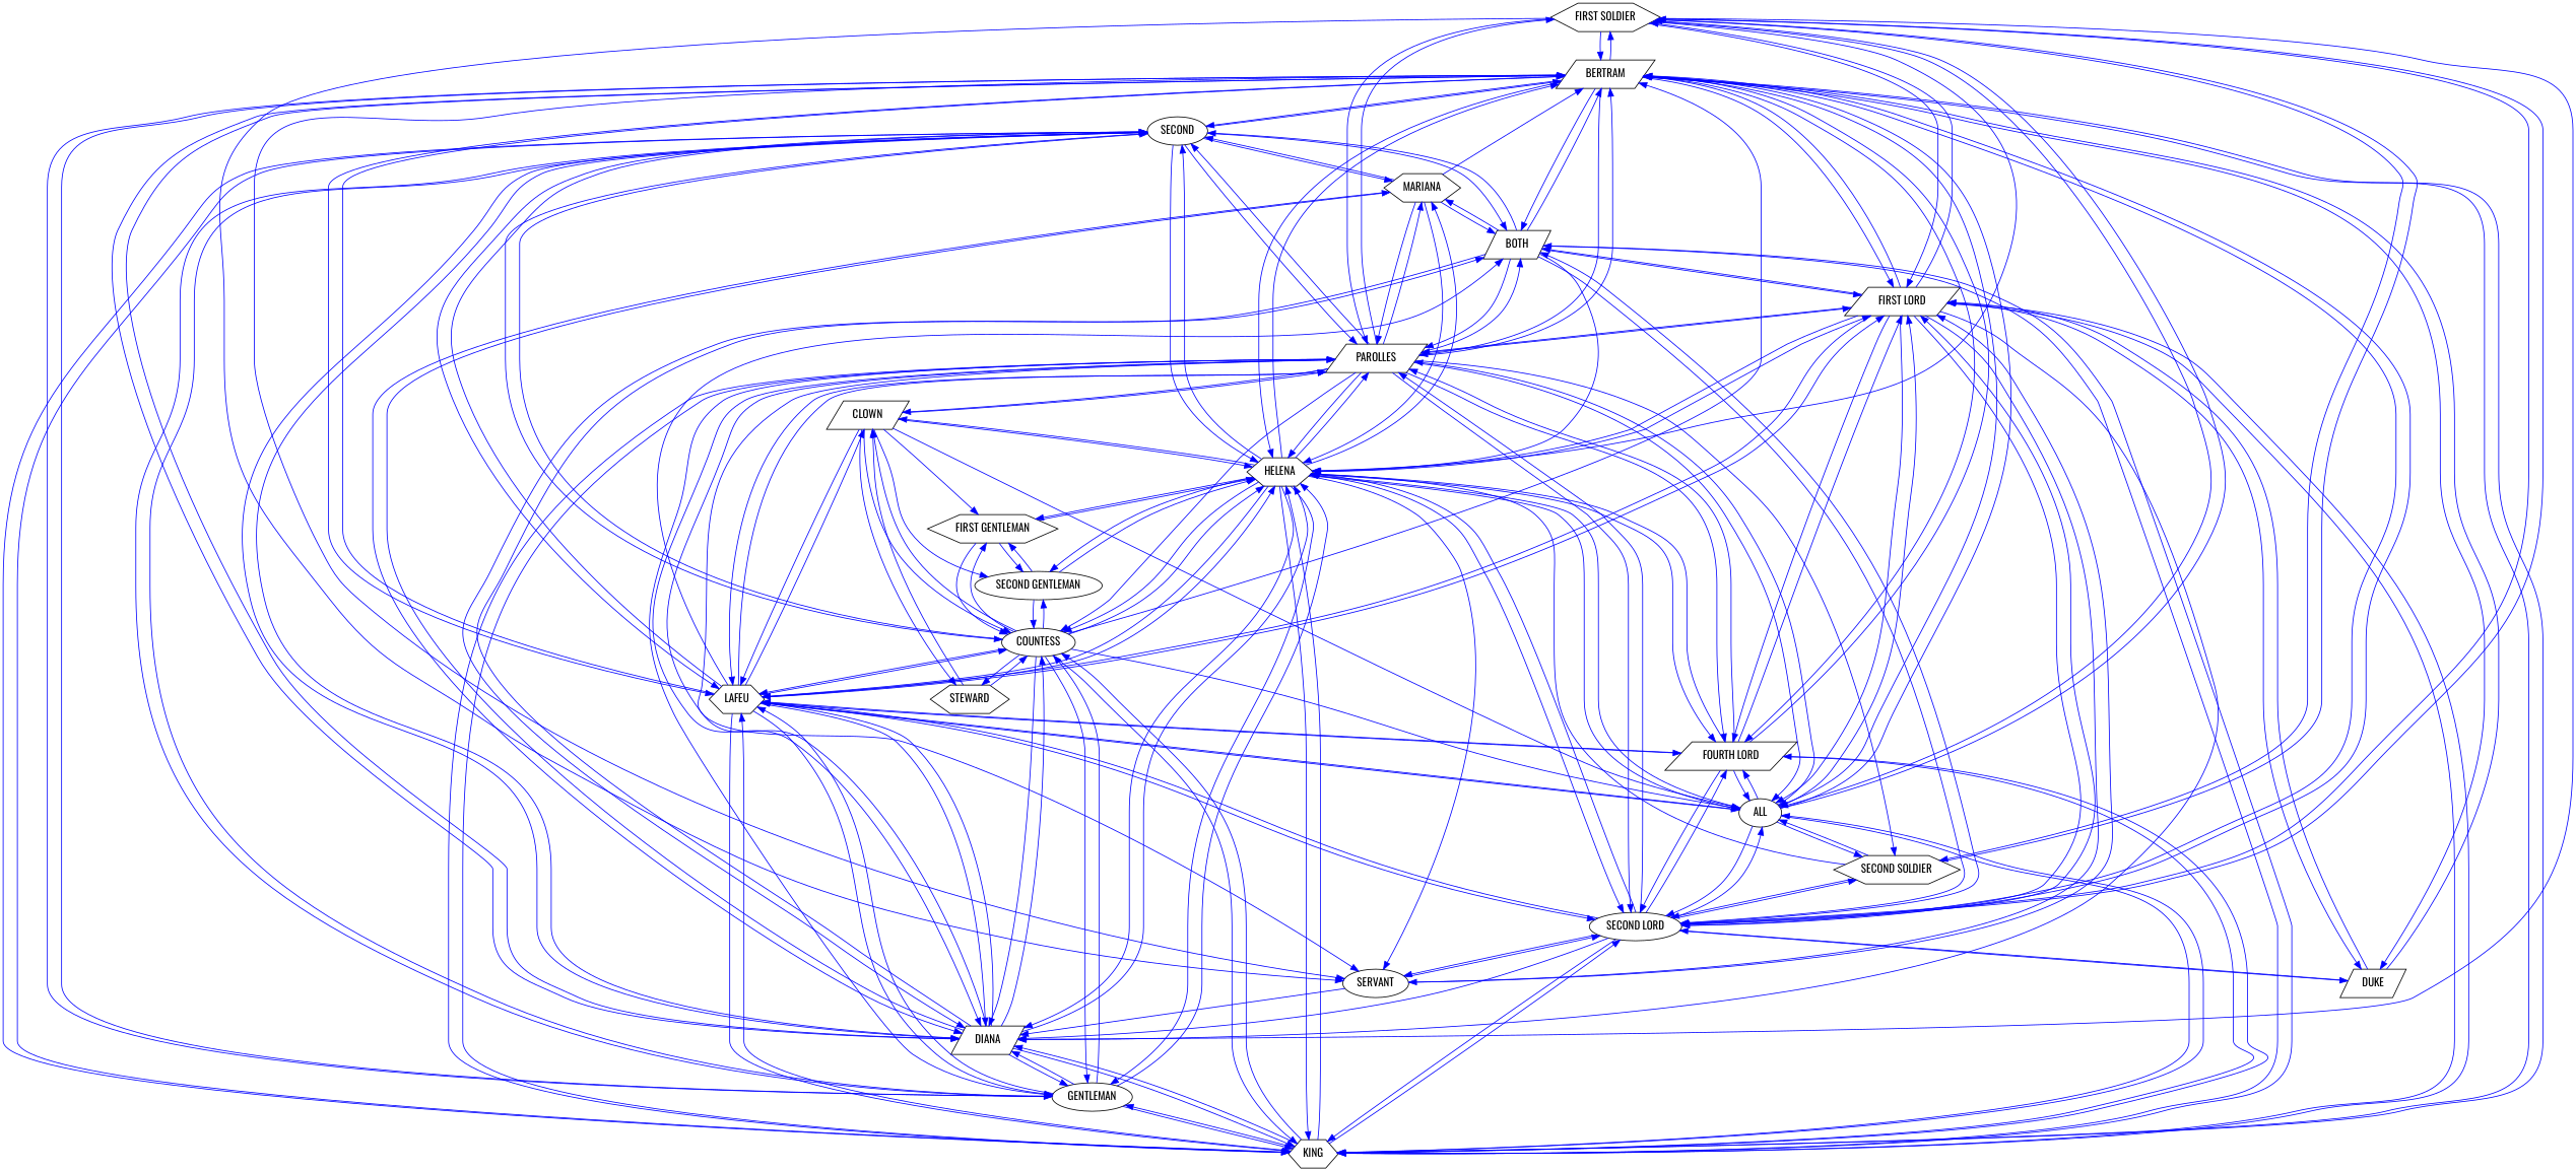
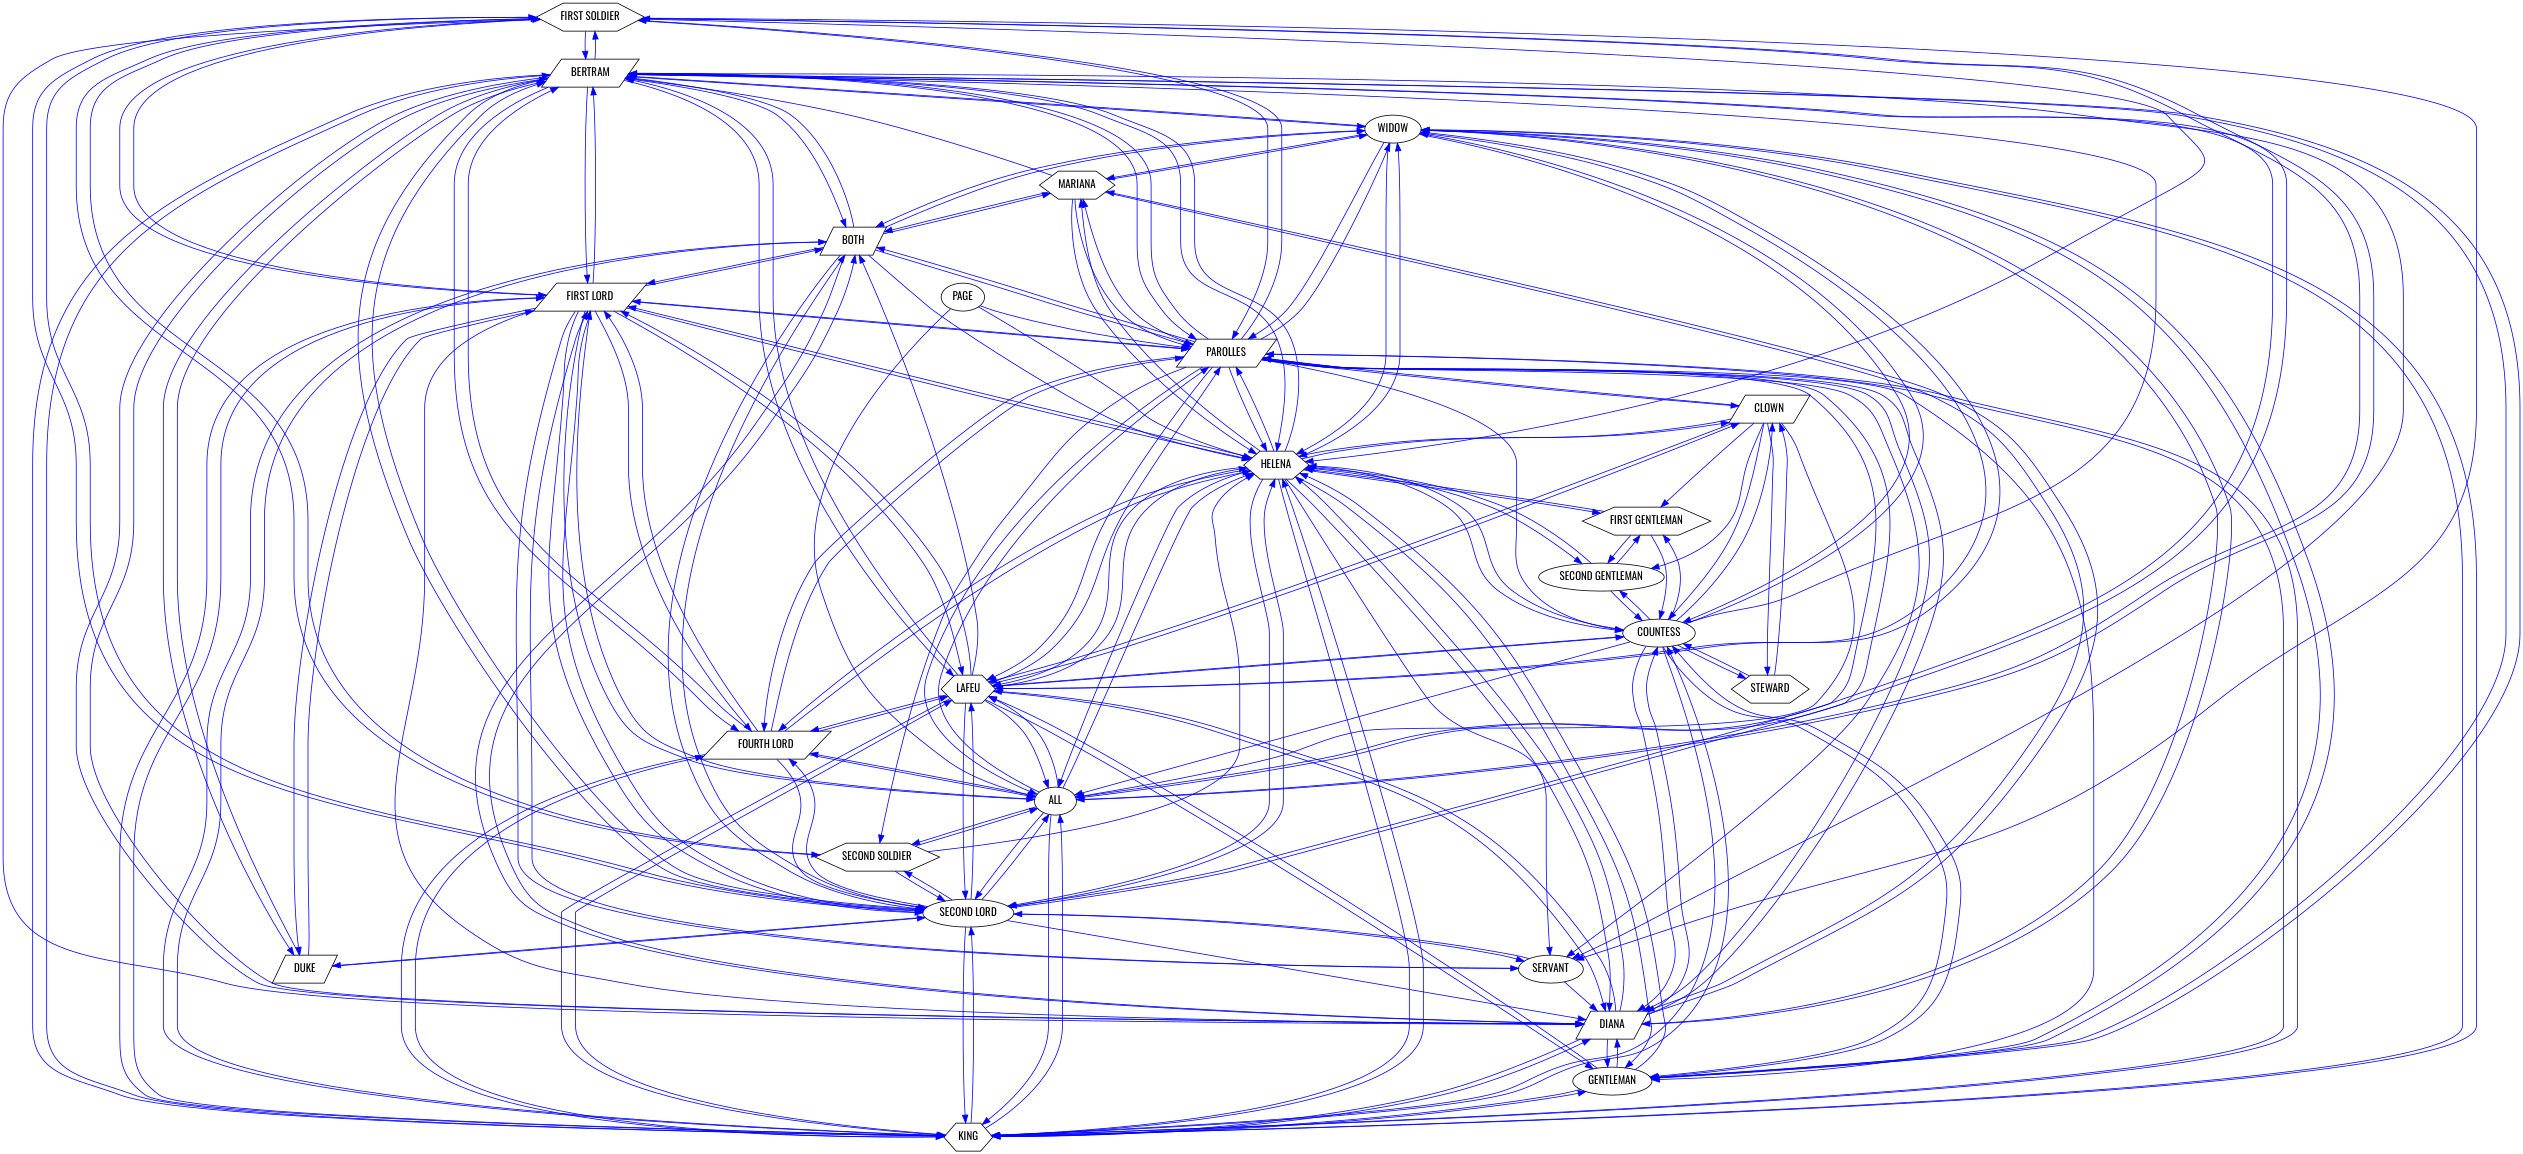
  strict digraph {
    fontname=Oswald
    node [fontname=Oswald shape=hexagon]
    edge [color=blue fontname=Oswald weight=1]
    "FIRST SOLDIER"
    BERTRAM [shape=parallelogram]
    HELENA
    KING
    GENTLEMAN [shape=ellipse]
    "SECOND LORD" [shape=ellipse]
    ALL [shape=ellipse]
    SERVANT [shape=ellipse]
    DIANA [shape=parallelogram]
    "FOURTH LORD" [shape=parallelogram]
    LAFEU
    DUKE [shape=parallelogram]
    PAROLLES [shape=parallelogram]
    BOTH [shape=parallelogram]
    "FIRST LORD" [shape=parallelogram]
-   WIDOW [shape=ellipse label=SECOND]
+   WIDOW [shape=ellipse]
    "SECOND SOLDIER"
    COUNTESS [shape=ellipse]
    "SECOND GENTLEMAN" [shape=ellipse]
    "FIRST GENTLEMAN"
    MARIANA
    CLOWN [shape=parallelogram]
    STEWARD
+   PAGE [shape=ellipse]
    "FIRST SOLDIER" -> BERTRAM [weight=57]
    "FIRST SOLDIER" -> HELENA [weight=15]
    "FIRST SOLDIER" -> "SECOND LORD" [weight=78]
    "FIRST SOLDIER" -> ALL [weight=15]
    "FIRST SOLDIER" -> SERVANT [weight=63]
    "FIRST SOLDIER" -> DIANA [weight=63]
    "FIRST SOLDIER" -> PAROLLES [weight=75]
    "FIRST SOLDIER" -> "FIRST LORD" [weight=63]
    "FIRST SOLDIER" -> "SECOND SOLDIER" [weight=15]
    BERTRAM -> "FIRST SOLDIER" [weight=18]
    BERTRAM -> HELENA [weight=70]
    BERTRAM -> KING [weight=115]
    BERTRAM -> GENTLEMAN [weight=63]
    BERTRAM -> "SECOND LORD" [weight=111]
    BERTRAM -> ALL [weight=29]
    BERTRAM -> SERVANT [weight=34]
    BERTRAM -> DIANA [weight=98]
    BERTRAM -> "FOURTH LORD" [weight=37]
    BERTRAM -> LAFEU [weight=111]
    BERTRAM -> DUKE [weight=8]
    BERTRAM -> PAROLLES [weight=138]
    BERTRAM -> BOTH [weight=9]
    BERTRAM -> "FIRST LORD" [weight=117]
    BERTRAM -> WIDOW [weight=27]
    HELENA -> BERTRAM [weight=69]
    HELENA -> KING [weight=112]
    HELENA -> GENTLEMAN [weight=39]
    HELENA -> "SECOND LORD" [weight=100]
    HELENA -> ALL [weight=116]
    HELENA -> SERVANT [weight=98]
    HELENA -> DIANA [weight=109]
    HELENA -> "FOURTH LORD" [weight=32]
    HELENA -> LAFEU [weight=45]
    HELENA -> PAROLLES [weight=123]
    HELENA -> "FIRST LORD" [weight=32]
    HELENA -> WIDOW [weight=134]
    HELENA -> COUNTESS [weight=94]
    HELENA -> "SECOND GENTLEMAN" [weight=41]
    HELENA -> "FIRST GENTLEMAN" [weight=41]
    HELENA -> MARIANA [weight=30]
    HELENA -> CLOWN [weight=11]
    KING -> BERTRAM [weight=292]
    KING -> HELENA [weight=147]
    KING -> GENTLEMAN [weight=162]
    KING -> "SECOND LORD" [weight=225]
    KING -> ALL [weight=77]
    KING -> DIANA [weight=64]
    KING -> "FOURTH LORD" [weight=77]
    KING -> LAFEU [weight=303]
    KING -> PAROLLES [weight=200]
    KING -> BOTH [weight=80]
    KING -> "FIRST LORD" [weight=165]
    KING -> WIDOW [weight=44]
    KING -> COUNTESS [weight=162]
    GENTLEMAN -> BERTRAM [weight=11]
    GENTLEMAN -> HELENA [weight=10]
    GENTLEMAN -> KING [weight=12]
    GENTLEMAN -> DIANA [weight=10]
    GENTLEMAN -> LAFEU [weight=12]
    GENTLEMAN -> WIDOW [weight=10]
    GENTLEMAN -> COUNTESS [weight=12]
    "SECOND LORD" -> "FIRST SOLDIER" [weight=45]
    "SECOND LORD" -> BERTRAM [weight=66]
    "SECOND LORD" -> HELENA [weight=37]
    "SECOND LORD" -> KING [weight=10]
    "SECOND LORD" -> ALL [weight=37]
    "SECOND LORD" -> SERVANT [weight=58]
    "SECOND LORD" -> DIANA [weight=58]
    "SECOND LORD" -> "FOURTH LORD"
    "SECOND LORD" -> LAFEU [weight=3]
    "SECOND LORD" -> DUKE [weight=8]
    "SECOND LORD" -> PAROLLES [weight=31]
    "SECOND LORD" -> BOTH [weight=4]
    "SECOND LORD" -> "FIRST LORD" [weight=111]
    "SECOND LORD" -> "SECOND SOLDIER" [weight=36]
    ALL -> "FIRST SOLDIER"
    ALL -> BERTRAM
    ALL -> HELENA [weight=2]
    ALL -> KING
    ALL -> "SECOND LORD" [weight=2]
    ALL -> "FOURTH LORD"
    ALL -> LAFEU
    ALL -> PAROLLES [weight=2]
    ALL -> "FIRST LORD"
    ALL -> "SECOND SOLDIER"
    SERVANT -> "SECOND LORD" [weight=4]
    SERVANT -> DIANA [weight=4]
    SERVANT -> "FIRST LORD" [weight=4]
    DIANA -> BERTRAM [weight=110]
    DIANA -> HELENA [weight=22]
    DIANA -> KING [weight=60]
    DIANA -> GENTLEMAN [weight=60]
    DIANA -> LAFEU [weight=60]
    DIANA -> PAROLLES [weight=34]
    DIANA -> BOTH [weight=21]
    DIANA -> WIDOW [weight=75]
    DIANA -> COUNTESS [weight=60]
    DIANA -> MARIANA [weight=21]
    "FOURTH LORD" -> BERTRAM
    "FOURTH LORD" -> HELENA
    "FOURTH LORD" -> KING
    "FOURTH LORD" -> "SECOND LORD"
    "FOURTH LORD" -> ALL
    "FOURTH LORD" -> LAFEU
    "FOURTH LORD" -> PAROLLES
    "FOURTH LORD" -> "FIRST LORD"
    LAFEU -> BERTRAM [weight=167]
    LAFEU -> HELENA [weight=104]
    LAFEU -> KING [weight=134]
    LAFEU -> GENTLEMAN [weight=33]
    LAFEU -> "SECOND LORD" [weight=124]
    LAFEU -> ALL [weight=66]
    LAFEU -> DIANA [weight=10]
    LAFEU -> "FOURTH LORD" [weight=92]
    LAFEU -> PAROLLES [weight=137]
    LAFEU -> BOTH [weight=32]
    LAFEU -> "FIRST LORD" [weight=92]
    LAFEU -> WIDOW [weight=6]
    LAFEU -> COUNTESS [weight=102]
    LAFEU -> CLOWN [weight=46]
    DUKE -> BERTRAM [weight=6]
    DUKE -> "SECOND LORD" [weight=13]
    DUKE -> "FIRST LORD" [weight=13]
    PAROLLES -> "FIRST SOLDIER" [weight=127]
    PAROLLES -> BERTRAM [weight=210]
    PAROLLES -> HELENA [weight=171]
    PAROLLES -> KING [weight=82]
    PAROLLES -> GENTLEMAN [weight=17]
    PAROLLES -> "SECOND LORD" [weight=235]
    PAROLLES -> ALL [weight=120]
    PAROLLES -> SERVANT [weight=98]
    PAROLLES -> DIANA [weight=116]
    PAROLLES -> "FOURTH LORD" [weight=60]
    PAROLLES -> LAFEU [weight=72]
    PAROLLES -> BOTH [weight=22]
    PAROLLES -> "FIRST LORD" [weight=185]
    PAROLLES -> WIDOW [weight=18]
    PAROLLES -> "SECOND SOLDIER" [weight=40]
    PAROLLES -> COUNTESS [weight=17]
    PAROLLES -> MARIANA
    PAROLLES -> CLOWN [weight=32]
    BOTH -> BERTRAM
    BOTH -> HELENA
    BOTH -> KING
    BOTH -> "SECOND LORD"
    BOTH -> DIANA
    BOTH -> PAROLLES
    BOTH -> "FIRST LORD"
    BOTH -> WIDOW
    BOTH -> MARIANA
    "FIRST LORD" -> "FIRST SOLDIER" [weight=23]
    "FIRST LORD" -> BERTRAM [weight=64]
    "FIRST LORD" -> HELENA
    "FIRST LORD" -> KING [weight=14]
    "FIRST LORD" -> "SECOND LORD" [weight=112]
    "FIRST LORD" -> ALL
    "FIRST LORD" -> SERVANT [weight=64]
    "FIRST LORD" -> DIANA [weight=64]
    "FIRST LORD" -> "FOURTH LORD"
    "FIRST LORD" -> LAFEU [weight=3]
    "FIRST LORD" -> DUKE [weight=6]
    "FIRST LORD" -> PAROLLES [weight=38]
    "FIRST LORD" -> BOTH [weight=7]
    WIDOW -> BERTRAM [weight=6]
    WIDOW -> HELENA [weight=52]
    WIDOW -> KING [weight=3]
    WIDOW -> GENTLEMAN [weight=4]
    WIDOW -> DIANA [weight=48]
    WIDOW -> LAFEU [weight=3]
    WIDOW -> PAROLLES [weight=3]
    WIDOW -> BOTH [weight=41]
    WIDOW -> COUNTESS [weight=3]
    WIDOW -> MARIANA [weight=41]
    "SECOND SOLDIER" -> "FIRST SOLDIER" [weight=2]
    "SECOND SOLDIER" -> HELENA [weight=2]
    "SECOND SOLDIER" -> "SECOND LORD" [weight=2]
    "SECOND SOLDIER" -> ALL [weight=2]
    COUNTESS -> BERTRAM [weight=51]
    COUNTESS -> HELENA [weight=142]
    COUNTESS -> KING [weight=16]
    COUNTESS -> GENTLEMAN [weight=16]
    COUNTESS -> ALL [weight=69]
    COUNTESS -> DIANA [weight=5]
    COUNTESS -> LAFEU [weight=72]
    COUNTESS -> WIDOW [weight=5]
    COUNTESS -> "SECOND GENTLEMAN" [weight=49]
    COUNTESS -> "FIRST GENTLEMAN" [weight=49]
    COUNTESS -> CLOWN [weight=85]
    COUNTESS -> STEWARD [weight=58]
    "SECOND GENTLEMAN" -> HELENA [weight=11]
    "SECOND GENTLEMAN" -> COUNTESS [weight=11]
    "SECOND GENTLEMAN" -> "FIRST GENTLEMAN" [weight=11]
    "FIRST GENTLEMAN" -> HELENA [weight=12]
    "FIRST GENTLEMAN" -> COUNTESS [weight=12]
    "FIRST GENTLEMAN" -> "SECOND GENTLEMAN" [weight=12]
    MARIANA -> BERTRAM [weight=2]
    MARIANA -> HELENA [weight=3]
    MARIANA -> DIANA [weight=20]
    MARIANA -> PAROLLES [weight=2]
    MARIANA -> BOTH [weight=20]
    MARIANA -> WIDOW [weight=20]
    CLOWN -> HELENA [weight=22]
    CLOWN -> ALL [weight=35]
    CLOWN -> LAFEU [weight=42]
    CLOWN -> PAROLLES [weight=32]
    CLOWN -> COUNTESS [weight=153]
    CLOWN -> "SECOND GENTLEMAN" [weight=22]
    CLOWN -> "FIRST GENTLEMAN" [weight=22]
    CLOWN -> STEWARD [weight=62]
    STEWARD -> COUNTESS [weight=43]
    STEWARD -> CLOWN [weight=7]
+   PAGE -> HELENA
+   PAGE -> ALL
+   PAGE -> PAROLLES
  }
